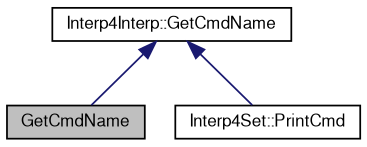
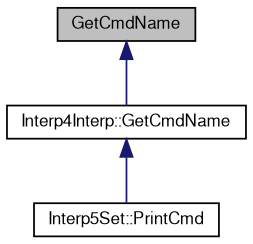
  digraph {
    rankdir=TB
    node [color=black fillcolor=white fontname=FreeSans fontsize=10 shape=record style=filled]
    edge [color=midnightblue dir=back fontname=FreeSans fontsize=10 labelfontname=FreeSans labelfontsize=10 style=solid]
    n1 [fillcolor=grey75 fontcolor=black height=0.2 label=GetCmdName width=0.4]
    n2 [height=0.2 label="Interp4Interp::GetCmdName" width=0.4]
-   n3 [height=0.2 label="Interp4Set::PrintCmd" width=0.4]
-   n2 -> n1
+   n3 [height=0.2 label="Interp5Set::PrintCmd" width=0.4]
+   n1 -> n2
    n2 -> n3
  }
